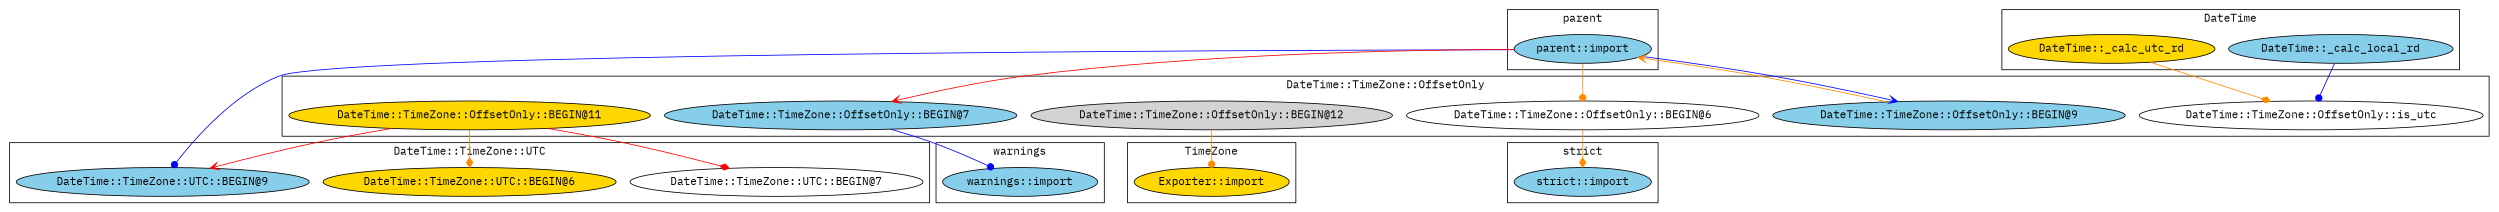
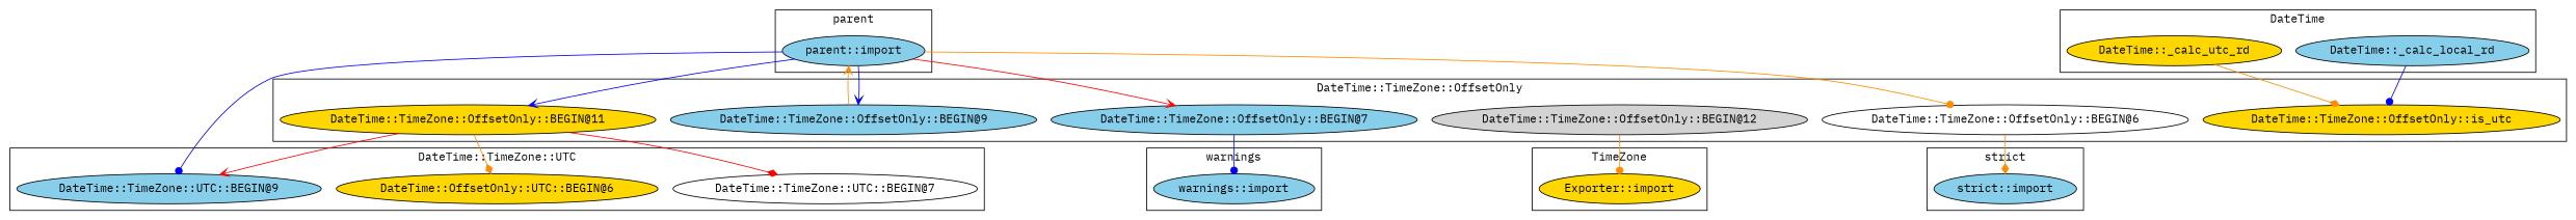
  digraph {
    fontname="IBM Plex Mono"
    node [fillcolor=skyblue fontname="IBM Plex Mono" style=filled]
    edge [arrowhead=dot color=darkorange fontname="IBM Plex Mono"]
    "DateTime::TimeZone::UTC::BEGIN@7" [fillcolor=white]
-   "DateTime::TimeZone::UTC::BEGIN@6" [fillcolor=gold]
+   "DateTime::TimeZone::UTC::BEGIN@6" [fillcolor=gold label="DateTime::OffsetOnly::UTC::BEGIN@6"]
    "DateTime::TimeZone::UTC::BEGIN@9"
    "parent::import"
    "Exporter::import" [fillcolor=gold]
    "DateTime::_calc_local_rd"
    "DateTime::_calc_utc_rd" [fillcolor=gold]
    "warnings::import"
    "strict::import"
    "DateTime::TimeZone::OffsetOnly::BEGIN@7"
    "DateTime::TimeZone::OffsetOnly::BEGIN@9"
    "DateTime::TimeZone::OffsetOnly::BEGIN@12" [fillcolor=lightgrey]
    "DateTime::TimeZone::OffsetOnly::BEGIN@11" [fillcolor=gold]
    "DateTime::TimeZone::OffsetOnly::BEGIN@6" [fillcolor=white]
-   "DateTime::TimeZone::OffsetOnly::is_utc" [fillcolor=white]
+   "DateTime::TimeZone::OffsetOnly::is_utc" [fillcolor=gold]
    subgraph cluster_1 {
      label="DateTime::TimeZone::UTC"
      "DateTime::TimeZone::UTC::BEGIN@7"
      "DateTime::TimeZone::UTC::BEGIN@6"
      "DateTime::TimeZone::UTC::BEGIN@9"
    }
    subgraph cluster_2 {
      label=parent
      "parent::import"
    }
    subgraph cluster_3 {
      label=TimeZone
      "Exporter::import"
    }
    subgraph cluster_4 {
      label=DateTime
      "DateTime::_calc_local_rd"
      "DateTime::_calc_utc_rd"
    }
    subgraph cluster_5 {
      label=warnings
      "warnings::import"
    }
    subgraph cluster_6 {
      label="strict"
      "strict::import"
    }
    subgraph cluster_7 {
      label="DateTime::TimeZone::OffsetOnly"
      "DateTime::TimeZone::OffsetOnly::BEGIN@7"
      "DateTime::TimeZone::OffsetOnly::BEGIN@9"
      "DateTime::TimeZone::OffsetOnly::BEGIN@12"
      "DateTime::TimeZone::OffsetOnly::BEGIN@11"
      "DateTime::TimeZone::OffsetOnly::BEGIN@6"
      "DateTime::TimeZone::OffsetOnly::is_utc"
    }
    "parent::import" -> "DateTime::TimeZone::UTC::BEGIN@9" [color=blue]
    "parent::import" -> "DateTime::TimeZone::OffsetOnly::BEGIN@7" [arrowhead=vee color=red]
    "parent::import" -> "DateTime::TimeZone::OffsetOnly::BEGIN@9" [arrowhead=vee color=blue]
+   "parent::import" -> "DateTime::TimeZone::OffsetOnly::BEGIN@11" [arrowhead=vee color=blue]
    "parent::import" -> "DateTime::TimeZone::OffsetOnly::BEGIN@6"
    "DateTime::_calc_local_rd" -> "DateTime::TimeZone::OffsetOnly::is_utc" [color=blue]
    "DateTime::_calc_utc_rd" -> "DateTime::TimeZone::OffsetOnly::is_utc" [arrowhead=diamond]
    "DateTime::TimeZone::OffsetOnly::BEGIN@7" -> "warnings::import" [color=blue]
    "DateTime::TimeZone::OffsetOnly::BEGIN@9" -> "parent::import" [arrowhead=vee]
    "DateTime::TimeZone::OffsetOnly::BEGIN@12" -> "Exporter::import"
    "DateTime::TimeZone::OffsetOnly::BEGIN@11" -> "DateTime::TimeZone::UTC::BEGIN@7" [arrowhead=diamond color=red]
    "DateTime::TimeZone::OffsetOnly::BEGIN@11" -> "DateTime::TimeZone::UTC::BEGIN@6" [arrowhead=diamond]
    "DateTime::TimeZone::OffsetOnly::BEGIN@11" -> "DateTime::TimeZone::UTC::BEGIN@9" [arrowhead=vee color=red]
    "DateTime::TimeZone::OffsetOnly::BEGIN@6" -> "strict::import" [arrowhead=diamond]
  }
